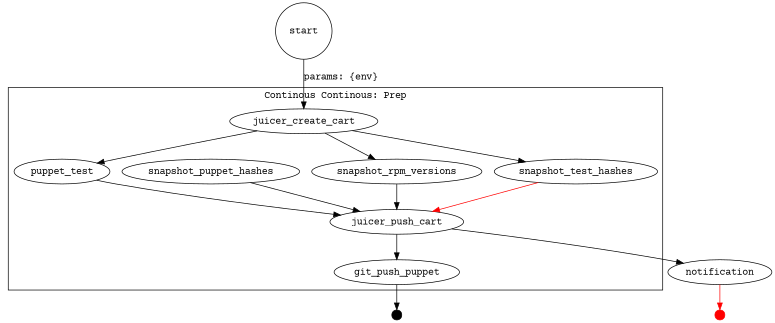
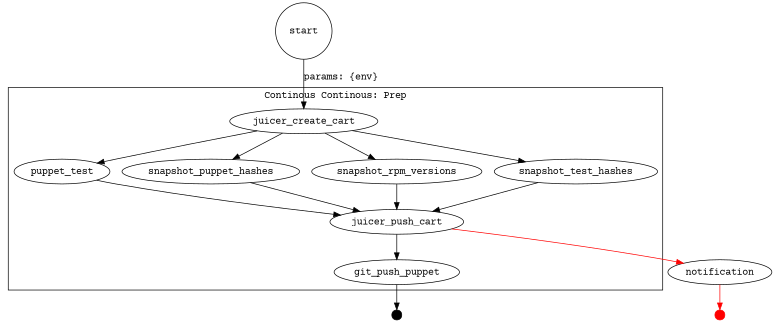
  strict digraph {
    compound=true
    fontname="Courier Prime"
    splines=true
    node [fontname="Courier Prime"]
    edge [fontname="Courier Prime"]
    juicer_create_cart
    n2 [label=puppet_test]
    snapshot_puppet_hashes
    snapshot_rpm_versions
    snapshot_test_hashes
    juicer_push_cart
    git_push_puppet
    notification
    success [shape=point width=0.2]
    failure [color=red shape=point width=0.2]
    start [shape=circle width=0.2]
    subgraph cluster_1 {
      label="Continous Continous: Prep"
      juicer_create_cart
      n2
      snapshot_puppet_hashes
      snapshot_rpm_versions
      snapshot_test_hashes
      juicer_push_cart
      git_push_puppet
    }
    juicer_create_cart -> n2
+   juicer_create_cart -> snapshot_puppet_hashes
    juicer_create_cart -> snapshot_rpm_versions
    juicer_create_cart -> snapshot_test_hashes
    n2 -> juicer_push_cart
    snapshot_puppet_hashes -> juicer_push_cart
    snapshot_rpm_versions -> juicer_push_cart
-   snapshot_test_hashes -> juicer_push_cart [color=red]
+   snapshot_test_hashes -> juicer_push_cart
    juicer_push_cart -> git_push_puppet
-   juicer_push_cart -> notification [color=black]
+   juicer_push_cart -> notification [color=red]
    git_push_puppet -> success
    notification -> failure [color=red]
    start -> juicer_create_cart [label="params: {env}"]
  }
